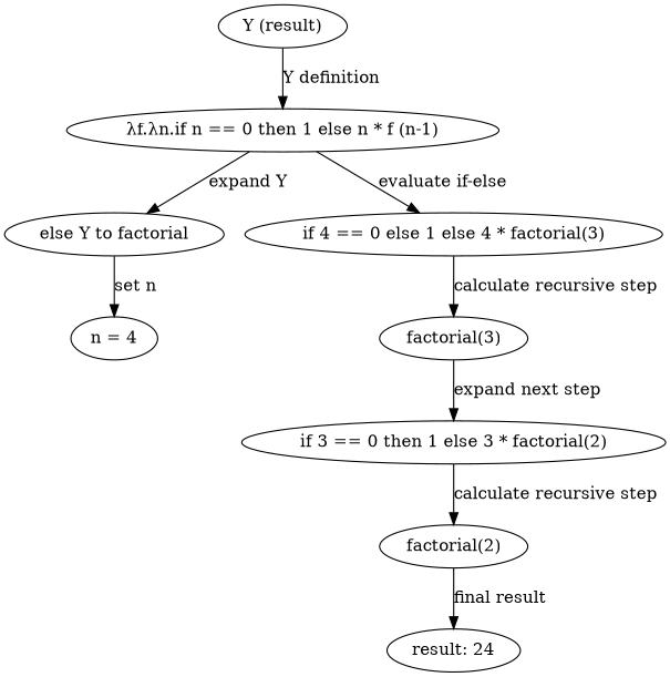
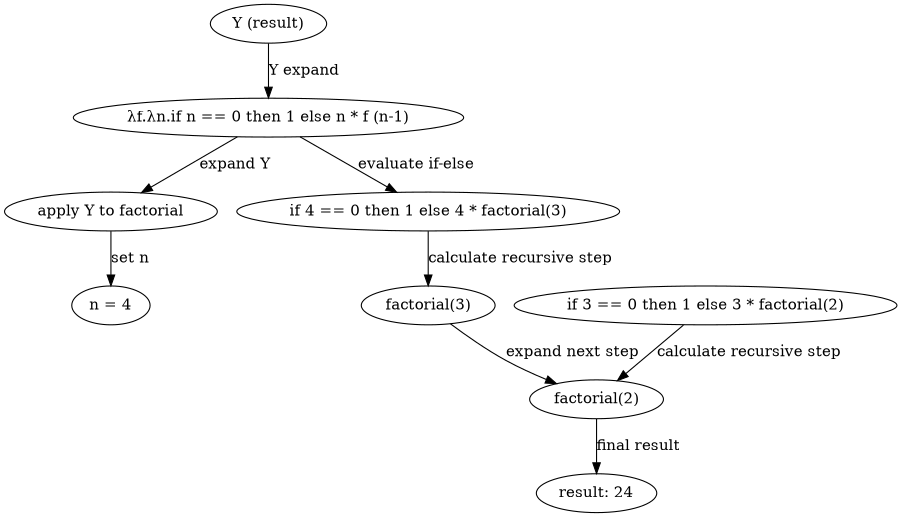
  digraph {
    n1 [label="Y (result)"]
    n2 [label="λf.λn.if n == 0 then 1 else n * f (n-1)"]
-   n3 [label="else Y to factorial"]
-   n4 [label="if 4 == 0 else 1 else 4 * factorial(3)"]
+   n3 [label="apply Y to factorial"]
+   n4 [label="if 4 == 0 then 1 else 4 * factorial(3)"]
    n5 [label="n = 4"]
    n6 [label="factorial(3)"]
    n7 [label="if 3 == 0 then 1 else 3 * factorial(2)"]
    n8 [label="factorial(2)"]
    n9 [label="result: 24"]
-   n1 -> n2 [label="Y definition"]
+   n1 -> n2 [label="Y expand"]
    n2 -> n3 [label="expand Y"]
    n2 -> n4 [label="evaluate if-else"]
    n3 -> n5 [label="set n"]
    n4 -> n6 [label="calculate recursive step"]
-   n6 -> n7 [label="expand next step"]
+   n6 -> n8 [label="expand next step"]
    n7 -> n8 [label="calculate recursive step"]
    n8 -> n9 [label="final result"]
  }
